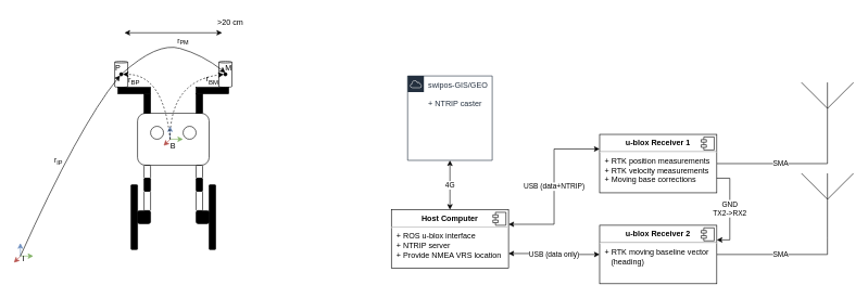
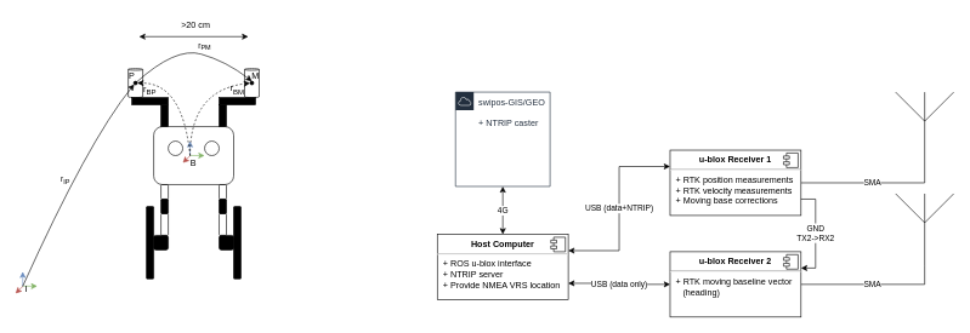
  <mxCell id="0" />
  <mxCell id="1" parent="0" />
  <mxCell id="2" value="" style="rounded=1;whiteSpace=wrap;html=1;fillColor=#000000;" parent="1" vertex="1"><mxGeometry x="200" y="284" width="10" height="100" as="geometry" /></mxCell>
  <mxCell id="3" value="" style="rounded=1;whiteSpace=wrap;html=1;fillColor=#000000;" parent="1" vertex="1"><mxGeometry x="320" y="284" width="10" height="100" as="geometry" /></mxCell>
  <mxCell id="4" value="" style="rounded=1;whiteSpace=wrap;html=1;fillColor=#000000;" parent="1" vertex="1"><mxGeometry x="210" y="324" width="20" height="20" as="geometry" /></mxCell>
  <mxCell id="5" value="" style="rounded=1;whiteSpace=wrap;html=1;fillColor=#000000;" parent="1" vertex="1"><mxGeometry x="300" y="324" width="20" height="20" as="geometry" /></mxCell>
  <mxCell id="6" value="" style="rounded=1;whiteSpace=wrap;html=1;fillColor=#000000;" parent="1" vertex="1"><mxGeometry x="220" y="274" width="10" height="20" as="geometry" /></mxCell>
  <mxCell id="7" value="" style="rounded=1;whiteSpace=wrap;html=1;fillColor=#000000;" parent="1" vertex="1"><mxGeometry x="300" y="274" width="10" height="20" as="geometry" /></mxCell>
  <mxCell id="8" value="" style="rounded=1;whiteSpace=wrap;html=1;fillColor=none;" parent="1" vertex="1"><mxGeometry x="220" y="294" width="10" height="30" as="geometry" /></mxCell>
  <mxCell id="9" value="" style="rounded=1;whiteSpace=wrap;html=1;fillColor=none;" parent="1" vertex="1"><mxGeometry x="300" y="294" width="10" height="30" as="geometry" /></mxCell>
  <mxCell id="10" value="" style="rounded=1;whiteSpace=wrap;html=1;fillColor=none;" parent="1" vertex="1"><mxGeometry x="220" y="254" width="10" height="20" as="geometry" /></mxCell>
  <mxCell id="11" value="" style="rounded=1;whiteSpace=wrap;html=1;fillColor=none;" parent="1" vertex="1"><mxGeometry x="300" y="254" width="10" height="20" as="geometry" /></mxCell>
  <mxCell id="12" value="" style="rounded=1;whiteSpace=wrap;html=1;fillColor=none;" parent="1" vertex="1"><mxGeometry x="210" y="174" width="110" height="80" as="geometry" /></mxCell>
  <mxCell id="13" value="" style="ellipse;whiteSpace=wrap;html=1;aspect=fixed;fillColor=default;" parent="1" vertex="1"><mxGeometry x="230" y="194" width="20" height="20" as="geometry" /></mxCell>
  <mxCell id="14" value="" style="ellipse;whiteSpace=wrap;html=1;aspect=fixed;fillColor=none;" parent="1" vertex="1"><mxGeometry x="280" y="194" width="20" height="20" as="geometry" /></mxCell>
  <mxCell id="15" value="" style="shape=cylinder3;whiteSpace=wrap;html=1;boundedLbl=1;backgroundOutline=1;size=1.19;fillColor=none;" parent="1" vertex="1"><mxGeometry x="175" y="94" width="20" height="40" as="geometry" /></mxCell>
  <mxCell id="16" value="" style="shape=cylinder3;whiteSpace=wrap;html=1;boundedLbl=1;backgroundOutline=1;size=1.19;fillColor=none;" parent="1" vertex="1"><mxGeometry x="335" y="94" width="20" height="40" as="geometry" /></mxCell>
  <mxCell id="17" value="" style="rounded=0;whiteSpace=wrap;html=1;fillColor=#000000;" parent="1" vertex="1"><mxGeometry x="180" y="134" width="50" height="10" as="geometry" /></mxCell>
  <mxCell id="18" value="" style="rounded=0;whiteSpace=wrap;html=1;fillColor=#000000;" parent="1" vertex="1"><mxGeometry x="300" y="134" width="50" height="10" as="geometry" /></mxCell>
  <mxCell id="19" value="" style="rounded=0;whiteSpace=wrap;html=1;fillColor=#000000;direction=south;" parent="1" vertex="1"><mxGeometry x="220" y="144" width="10" height="30" as="geometry" /></mxCell>
  <mxCell id="20" value="" style="rounded=0;whiteSpace=wrap;html=1;fillColor=#000000;direction=south;" parent="1" vertex="1"><mxGeometry x="300" y="144" width="10" height="30" as="geometry" /></mxCell>
  <mxCell id="21" value="" style="ellipse;whiteSpace=wrap;html=1;aspect=fixed;fillColor=#000000;" parent="1" vertex="1"><mxGeometry x="182.5" y="111.5" width="5" height="5" as="geometry" /></mxCell>
  <mxCell id="22" value="" style="ellipse;whiteSpace=wrap;html=1;aspect=fixed;fillColor=#000000;" parent="1" vertex="1"><mxGeometry x="342.5" y="111.5" width="5" height="5" as="geometry" /></mxCell>
  <mxCell id="23" value="" style="endArrow=classic;html=1;rounded=0;fillColor=#d5e8d4;strokeColor=#82b366;" parent="1" edge="1"><mxGeometry width="50" height="50" relative="1" as="geometry"><mxPoint x="260.003" y="213.867" as="sourcePoint" /><mxPoint x="280" y="214" as="targetPoint" /></mxGeometry></mxCell>
  <mxCell id="24" value="B" style="text;html=1;strokeColor=none;fillColor=none;align=center;verticalAlign=middle;whiteSpace=wrap;rounded=0;" parent="1" vertex="1"><mxGeometry x="255" y="214" width="20" height="20" as="geometry" /></mxCell>
  <mxCell id="25" value="" style="endArrow=classic;html=1;rounded=0;fillColor=#f8cecc;strokeColor=#b85450;" parent="1" edge="1"><mxGeometry width="50" height="50" relative="1" as="geometry"><mxPoint x="260.333" y="213.997" as="sourcePoint" /><mxPoint x="250" y="224" as="targetPoint" /></mxGeometry></mxCell>
  <mxCell id="26" value="" style="endArrow=classic;html=1;rounded=0;fillColor=#dae8fc;strokeColor=#6c8ebf;" parent="1" edge="1"><mxGeometry width="50" height="50" relative="1" as="geometry"><mxPoint x="260.003" y="213.997" as="sourcePoint" /><mxPoint x="260" y="194" as="targetPoint" /></mxGeometry></mxCell>
  <mxCell id="27" value="" style="curved=1;endArrow=classic;html=1;rounded=0;exitX=0.25;exitY=0;exitDx=0;exitDy=0;entryX=1;entryY=0.5;entryDx=0;entryDy=0;dashed=1;" parent="1" source="24" target="21" edge="1"><mxGeometry width="50" height="50" relative="1" as="geometry"><mxPoint x="170" y="174" as="sourcePoint" /><mxPoint x="220" y="124" as="targetPoint" /><Array as="points"><mxPoint x="250" y="114" /></Array></mxGeometry></mxCell>
  <mxCell id="28" value="P" style="text;html=1;strokeColor=none;fillColor=none;align=center;verticalAlign=middle;whiteSpace=wrap;rounded=0;" parent="1" vertex="1"><mxGeometry x="170" y="94" width="20" height="20" as="geometry" /></mxCell>
  <mxCell id="29" value="" style="curved=1;endArrow=classic;html=1;rounded=0;exitX=0.25;exitY=0;exitDx=0;exitDy=0;entryX=0;entryY=0.5;entryDx=0;entryDy=0;dashed=1;" parent="1" source="24" target="22" edge="1"><mxGeometry width="50" height="50" relative="1" as="geometry"><mxPoint x="270" y="224" as="sourcePoint" /><mxPoint x="200" y="124" as="targetPoint" /><Array as="points"><mxPoint x="260" y="124" /></Array></mxGeometry></mxCell>
  <mxCell id="30" value="M" style="text;html=1;strokeColor=none;fillColor=none;align=center;verticalAlign=middle;whiteSpace=wrap;rounded=0;" parent="1" vertex="1"><mxGeometry x="345" y="94" width="10" height="20" as="geometry" /></mxCell>
  <mxCell id="31" value="r&lt;sub&gt;BP&lt;/sub&gt;" style="text;html=1;strokeColor=none;fillColor=none;align=center;verticalAlign=middle;whiteSpace=wrap;rounded=0;" parent="1" vertex="1"><mxGeometry x="190" y="114" width="30" height="20" as="geometry" /></mxCell>
  <mxCell id="32" value="r&lt;sub&gt;BM&lt;/sub&gt;" style="text;html=1;strokeColor=none;fillColor=none;align=center;verticalAlign=middle;whiteSpace=wrap;rounded=0;" parent="1" vertex="1"><mxGeometry x="310" y="111.5" width="30" height="22.5" as="geometry" /></mxCell>
  <mxCell id="33" value="" style="endArrow=classic;html=1;rounded=0;endFill=1;startArrow=classic;startFill=1;" parent="1" edge="1"><mxGeometry width="50" height="50" relative="1" as="geometry"><mxPoint x="190" y="50" as="sourcePoint" /><mxPoint x="340" y="50" as="targetPoint" /></mxGeometry></mxCell>
- <mxCell id="34" value="&amp;gt;20 cm" style="text;html=1;strokeColor=none;fillColor=none;align=center;verticalAlign=middle;whiteSpace=wrap;rounded=0;" parent="1" vertex="1"><mxGeometry x="322.5" y="20" width="60" height="30" as="geometry" /></mxCell>
+ <mxCell id="34" value="&amp;gt;20 cm" style="text;html=1;strokeColor=none;fillColor=none;align=center;verticalAlign=middle;whiteSpace=wrap;rounded=0;" parent="1" vertex="1"><mxGeometry x="237.5" y="20" width="60" height="30" as="geometry" /></mxCell>
  <mxCell id="35" value="" style="endArrow=classic;html=1;rounded=0;fillColor=#d5e8d4;strokeColor=#82b366;" parent="1" edge="1"><mxGeometry width="50" height="50" relative="1" as="geometry"><mxPoint x="30.003" y="393.867" as="sourcePoint" /><mxPoint x="50" y="394" as="targetPoint" /></mxGeometry></mxCell>
  <mxCell id="36" value="" style="endArrow=classic;html=1;rounded=0;fillColor=#f8cecc;strokeColor=#b85450;" parent="1" edge="1"><mxGeometry width="50" height="50" relative="1" as="geometry"><mxPoint x="30.333" y="393.997" as="sourcePoint" /><mxPoint x="20" y="404" as="targetPoint" /></mxGeometry></mxCell>
  <mxCell id="37" value="" style="endArrow=classic;html=1;rounded=0;fillColor=#dae8fc;strokeColor=#6c8ebf;" parent="1" edge="1"><mxGeometry width="50" height="50" relative="1" as="geometry"><mxPoint x="30.003" y="393.997" as="sourcePoint" /><mxPoint x="30" y="374" as="targetPoint" /></mxGeometry></mxCell>
  <mxCell id="38" value="I" style="text;html=1;strokeColor=none;fillColor=none;align=center;verticalAlign=middle;whiteSpace=wrap;rounded=0;" parent="1" vertex="1"><mxGeometry x="30" y="394" width="10" height="10" as="geometry" /></mxCell>
  <mxCell id="39" value="r&lt;sub&gt;IP&lt;/sub&gt;" style="curved=1;endArrow=classic;html=1;rounded=0;entryX=0;entryY=1;entryDx=0;entryDy=0;verticalAlign=middle;align=right;" parent="1" target="21" edge="1"><mxGeometry width="50" height="50" relative="1" as="geometry"><mxPoint x="30" y="394" as="sourcePoint" /><mxPoint x="160" y="144" as="targetPoint" /><Array as="points"><mxPoint x="120" y="194" /></Array></mxGeometry></mxCell>
  <mxCell id="40" value="r&lt;sub&gt;PM&lt;/sub&gt;" style="curved=1;endArrow=classic;html=1;rounded=0;verticalAlign=middle;align=right;exitX=0.75;exitY=1;exitDx=0;exitDy=0;entryX=0.5;entryY=0;entryDx=0;entryDy=0;" parent="1" source="28" target="22" edge="1"><mxGeometry x="0.277" y="14" width="50" height="50" relative="1" as="geometry"><mxPoint x="170" y="184" as="sourcePoint" /><mxPoint x="290" y="74" as="targetPoint" /><Array as="points"><mxPoint x="240" y="64" /><mxPoint x="310" y="84" /></Array><mxPoint as="offset" /></mxGeometry></mxCell>
  <mxCell id="41" value="" style="verticalLabelPosition=bottom;shadow=0;dashed=0;align=center;html=1;verticalAlign=top;shape=mxgraph.electrical.radio.aerial_-_antenna_1;" parent="1" vertex="1"><mxGeometry x="1230" y="126.5" width="80" height="100" as="geometry" /></mxCell>
  <mxCell id="42" value="" style="verticalLabelPosition=bottom;shadow=0;dashed=0;align=center;html=1;verticalAlign=top;shape=mxgraph.electrical.radio.aerial_-_antenna_1;" parent="1" vertex="1"><mxGeometry x="1230" y="266.5" width="80" height="100" as="geometry" /></mxCell>
  <mxCell id="43" value="4G" style="edgeStyle=orthogonalEdgeStyle;rounded=0;orthogonalLoop=1;jettySize=auto;html=1;exitX=0.5;exitY=0;exitDx=0;exitDy=0;entryX=0.5;entryY=1;entryDx=0;entryDy=0;fontColor=#000000;startArrow=classic;startFill=1;endArrow=classic;endFill=1;" parent="1" source="44" target="55" edge="1"><mxGeometry relative="1" as="geometry" /></mxCell>
  <mxCell id="44" value="&lt;p style=&quot;margin:0px;margin-top:6px;text-align:center;&quot;&gt;&lt;b&gt;Host Computer&lt;/b&gt;&lt;/p&gt;&lt;hr&gt;&lt;p style=&quot;margin:0px;margin-left:8px;&quot;&gt;+ ROS u-blox interface&lt;br&gt;+ NTRIP server&lt;/p&gt;&lt;p style=&quot;margin:0px;margin-left:8px;&quot;&gt;+ Provide NMEA VRS location&lt;/p&gt;" style="align=left;overflow=fill;html=1;dropTarget=0;fontColor=#000000;" parent="1" vertex="1"><mxGeometry x="600" y="322.5" width="180" height="90" as="geometry" /></mxCell>
  <mxCell id="45" value="" style="shape=component;jettyWidth=8;jettyHeight=4;fontColor=#000000;" parent="44" vertex="1"><mxGeometry x="1" width="20" height="20" relative="1" as="geometry"><mxPoint x="-24" y="4" as="offset" /></mxGeometry></mxCell>
  <mxCell id="46" value="USB (data+NTRIP)" style="edgeStyle=orthogonalEdgeStyle;rounded=0;orthogonalLoop=1;jettySize=auto;html=1;exitX=0;exitY=0.25;exitDx=0;exitDy=0;entryX=1;entryY=0.25;entryDx=0;entryDy=0;startArrow=classic;startFill=1;" parent="1" source="48" target="44" edge="1"><mxGeometry relative="1" as="geometry" /></mxCell>
  <mxCell id="47" value="SMA" style="edgeStyle=orthogonalEdgeStyle;rounded=0;orthogonalLoop=1;jettySize=auto;html=1;exitX=1;exitY=0.5;exitDx=0;exitDy=0;entryX=0.5;entryY=1;entryDx=0;entryDy=0;entryPerimeter=0;fontColor=#000000;startArrow=none;startFill=0;endArrow=none;endFill=0;" parent="1" source="48" target="41" edge="1"><mxGeometry relative="1" as="geometry" /></mxCell>
  <mxCell id="48" value="&lt;p style=&quot;margin:0px;margin-top:6px;text-align:center;&quot;&gt;&lt;b&gt;u-blox Receiver 1&lt;/b&gt;&lt;/p&gt;&lt;hr&gt;&lt;p style=&quot;margin:0px;margin-left:8px;&quot;&gt;+ RTK position measurements&lt;/p&gt;&lt;p style=&quot;margin:0px;margin-left:8px;&quot;&gt;+ RTK velocity measurements&lt;/p&gt;&lt;p style=&quot;margin:0px;margin-left:8px;&quot;&gt;+ Moving base corrections&lt;/p&gt;" style="align=left;overflow=fill;html=1;dropTarget=0;fontColor=#000000;" parent="1" vertex="1"><mxGeometry x="920" y="206.5" width="180" height="90" as="geometry" /></mxCell>
  <mxCell id="49" value="" style="shape=component;jettyWidth=8;jettyHeight=4;fontColor=#000000;" parent="48" vertex="1"><mxGeometry x="1" width="20" height="20" relative="1" as="geometry"><mxPoint x="-24" y="4" as="offset" /></mxGeometry></mxCell>
  <mxCell id="50" value="USB (data only)" style="edgeStyle=orthogonalEdgeStyle;rounded=0;orthogonalLoop=1;jettySize=auto;html=1;exitX=0;exitY=0.5;exitDx=0;exitDy=0;entryX=1;entryY=0.75;entryDx=0;entryDy=0;startArrow=classic;startFill=1;" parent="1" source="53" target="44" edge="1"><mxGeometry relative="1" as="geometry" /></mxCell>
  <mxCell id="51" value="SMA" style="edgeStyle=orthogonalEdgeStyle;rounded=0;orthogonalLoop=1;jettySize=auto;html=1;exitX=1;exitY=0.5;exitDx=0;exitDy=0;entryX=0.5;entryY=1;entryDx=0;entryDy=0;entryPerimeter=0;fontColor=#000000;startArrow=none;startFill=0;endArrow=none;endFill=0;" parent="1" source="53" target="42" edge="1"><mxGeometry relative="1" as="geometry" /></mxCell>
  <mxCell id="52" value="GND&lt;br&gt;TX2-&amp;gt;RX2" style="edgeStyle=orthogonalEdgeStyle;rounded=0;orthogonalLoop=1;jettySize=auto;html=1;exitX=1;exitY=0.25;exitDx=0;exitDy=0;entryX=1;entryY=0.75;entryDx=0;entryDy=0;fontColor=#000000;startArrow=classic;startFill=1;endArrow=none;endFill=0;" parent="1" source="53" target="48" edge="1"><mxGeometry relative="1" as="geometry" /></mxCell>
  <mxCell id="53" value="&lt;p style=&quot;margin:0px;margin-top:6px;text-align:center;&quot;&gt;&lt;b&gt;u-blox Receiver 2&lt;/b&gt;&lt;/p&gt;&lt;hr&gt;&lt;p style=&quot;margin:0px;margin-left:8px;&quot;&gt;+ RTK moving baseline vector&lt;/p&gt;&lt;p style=&quot;margin:0px;margin-left:8px;&quot;&gt;&amp;nbsp; &amp;nbsp;(heading)&lt;/p&gt;" style="align=left;overflow=fill;html=1;dropTarget=0;fontColor=#000000;" parent="1" vertex="1"><mxGeometry x="920" y="346.5" width="180" height="90" as="geometry" /></mxCell>
  <mxCell id="54" value="" style="shape=component;jettyWidth=8;jettyHeight=4;fontColor=#000000;" parent="53" vertex="1"><mxGeometry x="1" width="20" height="20" relative="1" as="geometry"><mxPoint x="-24" y="4" as="offset" /></mxGeometry></mxCell>
- <mxCell id="55" value="swipos-GIS/GEO&lt;br&gt;&lt;br&gt;+ NTRIP caster" style="points=[[0,0],[0.25,0],[0.5,0],[0.75,0],[1,0],[1,0.25],[1,0.5],[1,0.75],[1,1],[0.75,1],[0.5,1],[0.25,1],[0,1],[0,0.75],[0,0.5],[0,0.25]];outlineConnect=0;gradientColor=none;html=1;whiteSpace=wrap;fontSize=12;fontStyle=0;container=1;pointerEvents=0;collapsible=0;recursiveResize=0;shape=mxgraph.aws4.group;grIcon=mxgraph.aws4.group_aws_cloud;strokeColor=#232F3E;fillColor=none;verticalAlign=top;align=left;spacingLeft=30;fontColor=#232F3E;dashed=0;" parent="1" vertex="1"><mxGeometry x="625" y="116.5" width="130" height="130" as="geometry" /></mxCell>
+ <mxCell id="55" value="swipos-GIS/GEO&lt;br&gt;&lt;br&gt;+ NTRIP caster" style="points=[[0,0],[0.25,0],[0.5,0],[0.75,0],[1,0],[1,0.25],[1,0.5],[1,0.75],[1,1],[0.75,1],[0.5,1],[0.25,1],[0,1],[0,0.75],[0,0.5],[0,0.25]];outlineConnect=0;gradientColor=none;html=1;whiteSpace=wrap;fontSize=12;fontStyle=0;container=1;pointerEvents=0;collapsible=0;recursiveResize=0;shape=mxgraph.aws4.group;grIcon=mxgraph.aws4.group_aws_cloud;strokeColor=#232F3E;fillColor=none;verticalAlign=top;align=left;spacingLeft=30;fontColor=#232F3E;dashed=0;" parent="1" vertex="1"><mxGeometry x="625" y="126.5" width="130" height="130" as="geometry" /></mxCell>
